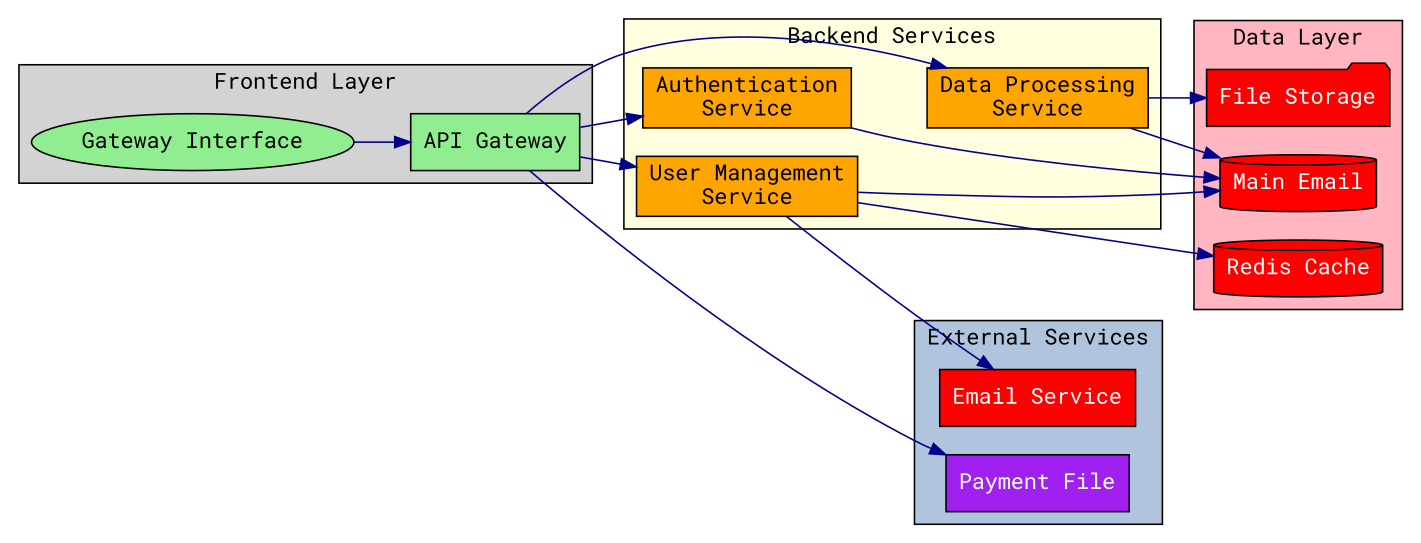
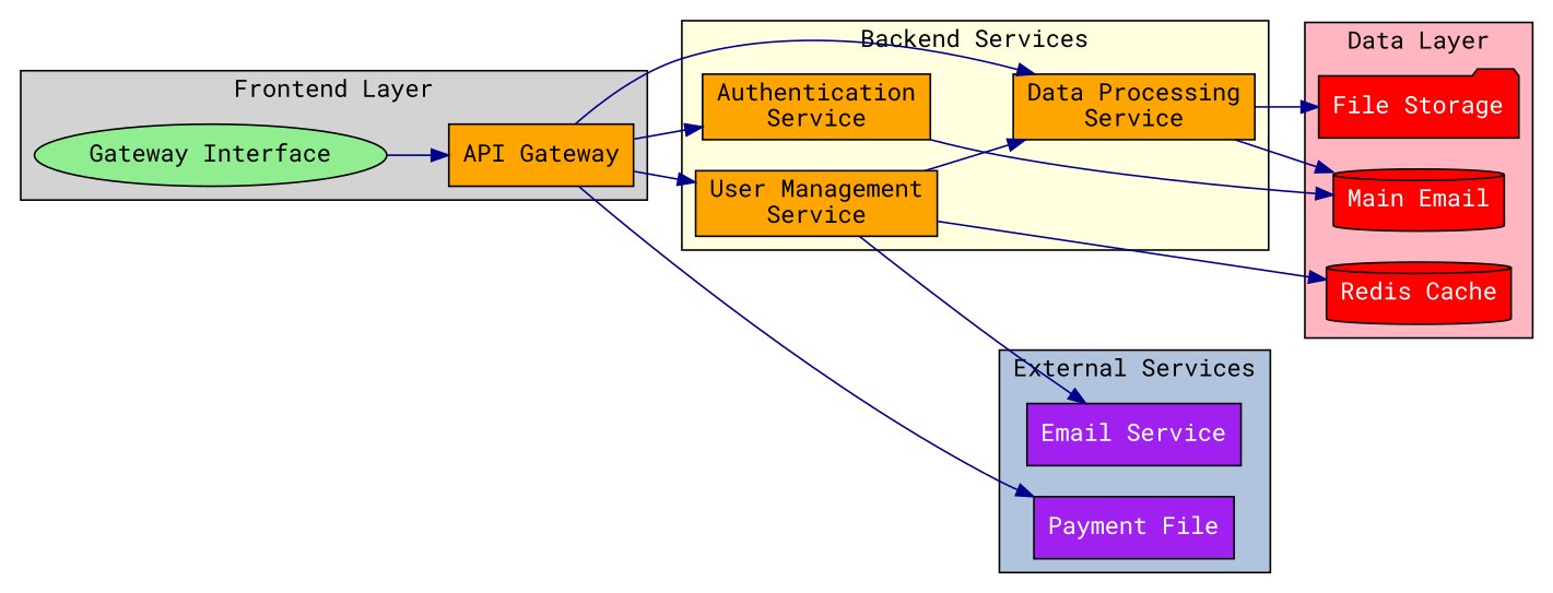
  digraph {
    fontname="Roboto Mono"
    rankdir=LR
    node [fillcolor=orange fontname="Roboto Mono" shape=box style=filled]
    edge [color=darkblue fontname="Roboto Mono"]
    n1 [fillcolor=lightgreen label="Gateway Interface" shape=ellipse]
-   n2 [fillcolor=lightgreen label="API Gateway"]
+   n2 [label="API Gateway"]
    n3 [label="Authentication\nService"]
    n4 [label="User Management\nService"]
    n5 [label="Data Processing\nService"]
    n6 [fillcolor=red fontcolor=white label="Main Email" shape=cylinder]
    n7 [fillcolor=red fontcolor=white label="Redis Cache" shape=cylinder]
    n8 [fillcolor=red fontcolor=white label="File Storage" shape=folder]
-   n9 [fillcolor=red fontcolor=white label="Email Service"]
+   n9 [fillcolor=purple fontcolor=white label="Email Service"]
    n10 [fillcolor=purple fontcolor=white label="Payment File"]
    subgraph cluster_1 {
      fillcolor=lightgray
      label="Frontend Layer"
      style=filled
      n1
      n2
    }
    subgraph cluster_2 {
      fillcolor=lightyellow
      label="Backend Services"
      style=filled
      n3
      n4
      n5
    }
    subgraph cluster_3 {
      fillcolor=lightpink
      label="Data Layer"
      style=filled
      n6
      n7
      n8
    }
    subgraph cluster_4 {
      fillcolor=lightsteelblue
      label="External Services"
      style=filled
      n9
      n10
    }
    n1 -> n2
    n2 -> n3
    n2 -> n4
    n2 -> n5
    n2 -> n10
    n3 -> n6
-   n4 -> n6
+   n4 -> n5
    n4 -> n7
    n4 -> n9
    n5 -> n6
    n5 -> n8
  }
